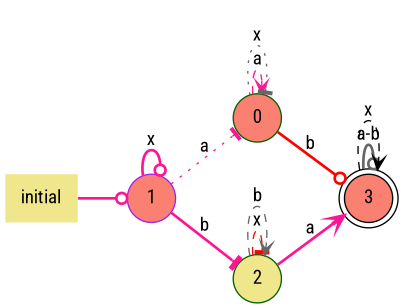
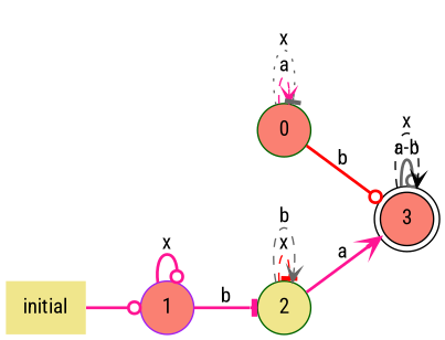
  digraph {
    fontname="Roboto Condensed"
    rankdir=LR
    node [color=darkgreen fillcolor=salmon fontname="Roboto Condensed" shape=circle style=filled]
    edge [arrowhead=vee color=deeppink fontname="Roboto Condensed" style=bold]
    0
    3 [color=black shape=doublecircle]
    1 [color=purple]
    2 [fillcolor=khaki]
    initial [fillcolor=khaki shape=plaintext]
    0 -> 0 [label=a style=dashed]
    0 -> 0 [arrowhead=tee color=gray40 label=x style=dotted]
    0 -> 3 [arrowhead=odot color=red label=b]
    3 -> 3 [arrowhead=odot color=gray40 label="a-b"]
    3 -> 3 [color=black label=x style=dashed]
-   1 -> 0 [arrowhead=tee label=a style=dotted]
    1 -> 1 [arrowhead=odot label=x]
    1 -> 2 [arrowhead=tee label=b]
    2 -> 3 [label=a]
    2 -> 2 [arrowhead=tee color=red label=x style=dashed]
    2 -> 2 [color=gray40 label=b style=dashed]
    initial -> 1 [arrowhead=odot]
  }
